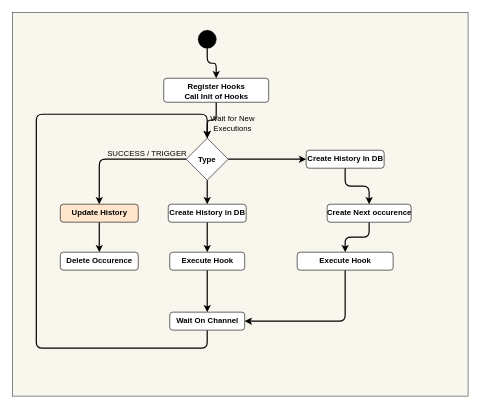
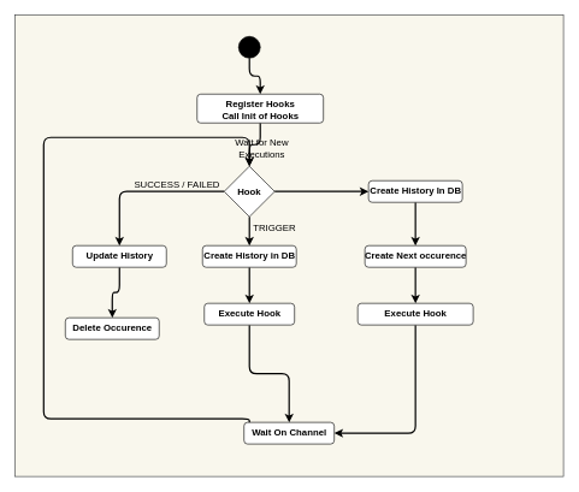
  <mxCell id="0" />
  <mxCell id="1" parent="0" />
  <mxCell id="2" value="" style="rounded=0;whiteSpace=wrap;html=1;fillColor=#f9f7ed;strokeColor=#36393d;fontSize=13;" vertex="1" parent="1"><mxGeometry x="20" y="20" width="760" height="640" as="geometry" /></mxCell>
  <mxCell id="3" style="edgeStyle=orthogonalEdgeStyle;html=1;entryX=0.5;entryY=0;entryDx=0;entryDy=0;strokeColor=#000000;strokeWidth=2;fontSize=13;" edge="1" parent="1" source="4" target="6"><mxGeometry relative="1" as="geometry" /></mxCell>
  <mxCell id="4" value="" style="ellipse;fillColor=strokeColor;strokeColor=#000000;fontSize=13;" vertex="1" parent="1"><mxGeometry x="330" y="50" width="30" height="30" as="geometry" /></mxCell>
  <mxCell id="5" style="edgeStyle=orthogonalEdgeStyle;html=1;entryX=0.5;entryY=0;entryDx=0;entryDy=0;strokeColor=#000000;strokeWidth=2;fontSize=13;" edge="1" parent="1" source="6" target="10"><mxGeometry relative="1" as="geometry" /></mxCell>
  <mxCell id="6" value="Register Hooks&lt;br style=&quot;font-size: 13px;&quot;&gt;Call Init of Hooks" style="html=1;align=center;verticalAlign=top;rounded=1;absoluteArcSize=1;arcSize=10;dashed=0;strokeColor=#000000;fillColor=#FFFFFF;fontColor=#000000;fontStyle=1;fontSize=13;" vertex="1" parent="1"><mxGeometry x="272.5" y="130" width="175" height="40" as="geometry" /></mxCell>
  <mxCell id="7" style="edgeStyle=orthogonalEdgeStyle;html=1;entryX=0;entryY=0.5;entryDx=0;entryDy=0;strokeColor=#000000;strokeWidth=2;fontSize=13;" edge="1" parent="1" source="10" target="16"><mxGeometry relative="1" as="geometry" /></mxCell>
  <mxCell id="8" style="edgeStyle=orthogonalEdgeStyle;html=1;entryX=0.5;entryY=0;entryDx=0;entryDy=0;strokeColor=#000000;strokeWidth=2;fontSize=13;" edge="1" parent="1" source="10" target="12"><mxGeometry relative="1" as="geometry" /></mxCell>
  <mxCell id="9" style="edgeStyle=orthogonalEdgeStyle;html=1;entryX=0.5;entryY=0;entryDx=0;entryDy=0;strokeColor=#000000;strokeWidth=2;fontSize=13;" edge="1" parent="1" source="10" target="24"><mxGeometry relative="1" as="geometry" /></mxCell>
- <mxCell id="10" value="Type" style="rhombus;strokeColor=#000000;fillColor=#FFFFFF;fontColor=#000000;fontStyle=1;fontSize=13;" vertex="1" parent="1"><mxGeometry x="310" y="230" width="70" height="70" as="geometry" /></mxCell>
+ <mxCell id="10" value="Hook" style="rhombus;strokeColor=#000000;fillColor=#FFFFFF;fontColor=#000000;fontStyle=1;fontSize=13;" vertex="1" parent="1"><mxGeometry x="310" y="230" width="70" height="70" as="geometry" /></mxCell>
  <mxCell id="11" style="edgeStyle=orthogonalEdgeStyle;html=1;entryX=0.5;entryY=0;entryDx=0;entryDy=0;strokeColor=#000000;strokeWidth=2;fontSize=13;" edge="1" parent="1" source="12" target="14"><mxGeometry relative="1" as="geometry" /></mxCell>
  <mxCell id="12" value="Create History in DB" style="html=1;align=center;verticalAlign=top;rounded=1;absoluteArcSize=1;arcSize=10;dashed=0;strokeColor=#000000;fillColor=#FFFFFF;fontColor=#000000;fontStyle=1;fontSize=13;" vertex="1" parent="1"><mxGeometry x="280" y="340" width="130" height="30" as="geometry" /></mxCell>
  <mxCell id="13" style="edgeStyle=orthogonalEdgeStyle;html=1;entryX=0.5;entryY=0;entryDx=0;entryDy=0;strokeColor=#000000;strokeWidth=2;fontSize=13;" edge="1" parent="1" source="14" target="28"><mxGeometry relative="1" as="geometry"><mxPoint x="345" y="510" as="targetPoint" /></mxGeometry></mxCell>
  <mxCell id="14" value="Execute Hook" style="html=1;align=center;verticalAlign=top;rounded=1;absoluteArcSize=1;arcSize=10;dashed=0;strokeColor=#000000;fillColor=#FFFFFF;fontColor=#000000;fontStyle=1;fontSize=13;" vertex="1" parent="1"><mxGeometry x="282.5" y="420" width="125" height="30" as="geometry" /></mxCell>
  <mxCell id="15" style="edgeStyle=orthogonalEdgeStyle;html=1;entryX=0.5;entryY=0;entryDx=0;entryDy=0;strokeColor=#000000;strokeWidth=2;fontSize=13;" edge="1" parent="1" source="16" target="18"><mxGeometry relative="1" as="geometry" /></mxCell>
  <mxCell id="16" value="Create History In DB" style="html=1;align=center;verticalAlign=top;rounded=1;absoluteArcSize=1;arcSize=10;dashed=0;strokeColor=#000000;fillColor=#FFFFFF;fontColor=#000000;fontStyle=1;fontSize=13;" vertex="1" parent="1"><mxGeometry x="510" y="250" width="130" height="30" as="geometry" /></mxCell>
  <mxCell id="17" style="edgeStyle=orthogonalEdgeStyle;html=1;entryX=0.5;entryY=0;entryDx=0;entryDy=0;strokeColor=#000000;strokeWidth=2;fontSize=13;" edge="1" parent="1" source="18" target="26"><mxGeometry relative="1" as="geometry"><mxPoint x="595" y="415" as="targetPoint" /></mxGeometry></mxCell>
- <mxCell id="18" value="Create Next occurence" style="html=1;align=center;verticalAlign=top;rounded=1;absoluteArcSize=1;arcSize=10;dashed=0;strokeColor=#000000;fillColor=#FFFFFF;fontColor=#000000;fontStyle=1;fontSize=13;" vertex="1" parent="1"><mxGeometry x="545" y="340" width="140" height="30" as="geometry" /></mxCell>
+ <mxCell id="18" value="Create Next occurence" style="html=1;align=center;verticalAlign=top;rounded=1;absoluteArcSize=1;arcSize=10;dashed=0;strokeColor=#000000;fillColor=#FFFFFF;fontColor=#000000;fontStyle=1;fontSize=13;" vertex="1" parent="1"><mxGeometry x="505" y="340" width="140" height="30" as="geometry" /></mxCell>
  <mxCell id="19" style="edgeStyle=orthogonalEdgeStyle;html=1;strokeColor=#000000;strokeWidth=2;exitX=0.5;exitY=1;exitDx=0;exitDy=0;entryX=1;entryY=0.5;entryDx=0;entryDy=0;fontSize=13;" edge="1" parent="1" source="26" target="28"><mxGeometry relative="1" as="geometry"><mxPoint x="595" y="455" as="sourcePoint" /><mxPoint x="590" y="520" as="targetPoint" /></mxGeometry></mxCell>
- <mxCell id="20" value="Wait for New Executions" style="text;html=1;strokeColor=none;fillColor=none;align=center;verticalAlign=middle;whiteSpace=wrap;rounded=0;fontColor=#000000;fontSize=13;" vertex="1" parent="1"><mxGeometry x="325" y="190" width="125" height="30" as="geometry" /></mxCell>
- <mxCell id="22" value="SUCCESS / TRIGGER" style="text;html=1;strokeColor=none;fillColor=none;align=center;verticalAlign=middle;whiteSpace=wrap;rounded=0;fontColor=#000000;fontSize=13;" vertex="1" parent="1"><mxGeometry x="170" y="240" width="150" height="30" as="geometry" /></mxCell>
+ <mxCell id="20" value="Wait for New Executions" style="text;html=1;strokeColor=none;fillColor=none;align=center;verticalAlign=middle;whiteSpace=wrap;rounded=0;fontColor=#000000;fontSize=13;" vertex="1" parent="1"><mxGeometry x="300" y="190" width="125" height="30" as="geometry" /></mxCell>
+ <mxCell id="21" value="TRIGGER" style="text;html=1;strokeColor=none;fillColor=none;align=center;verticalAlign=middle;whiteSpace=wrap;rounded=0;fontColor=#000000;fontSize=13;" vertex="1" parent="1"><mxGeometry x="350" y="300" width="60" height="30" as="geometry" /></mxCell>
+ <mxCell id="22" value="SUCCESS / FAILED" style="text;html=1;strokeColor=none;fillColor=none;align=center;verticalAlign=middle;whiteSpace=wrap;rounded=0;fontColor=#000000;fontSize=13;" vertex="1" parent="1"><mxGeometry x="170" y="240" width="150" height="30" as="geometry" /></mxCell>
  <mxCell id="23" style="edgeStyle=orthogonalEdgeStyle;html=1;entryX=0.5;entryY=0;entryDx=0;entryDy=0;strokeColor=#000000;strokeWidth=2;fontSize=13;" edge="1" parent="1" source="24" target="25"><mxGeometry relative="1" as="geometry" /></mxCell>
- <mxCell id="24" value="Update History" style="html=1;align=center;verticalAlign=top;rounded=1;absoluteArcSize=1;arcSize=10;dashed=0;strokeColor=#000000;fillColor=#ffe6cc;fontColor=#000000;fontStyle=1;fontSize=13;" vertex="1" parent="1"><mxGeometry x="100" y="340" width="130" height="30" as="geometry" /></mxCell>
- <mxCell id="25" value="Delete Occurence" style="html=1;align=center;verticalAlign=top;rounded=1;absoluteArcSize=1;arcSize=10;dashed=0;strokeColor=#000000;fillColor=#FFFFFF;fontColor=#000000;fontStyle=1;fontSize=13;" vertex="1" parent="1"><mxGeometry x="100" y="420" width="130" height="30" as="geometry" /></mxCell>
+ <mxCell id="24" value="Update History" style="html=1;align=center;verticalAlign=top;rounded=1;absoluteArcSize=1;arcSize=10;dashed=0;strokeColor=#000000;fillColor=#FFFFFF;fontColor=#000000;fontStyle=1;fontSize=13;" vertex="1" parent="1"><mxGeometry x="100" y="340" width="130" height="30" as="geometry" /></mxCell>
+ <mxCell id="25" value="Delete Occurence" style="html=1;align=center;verticalAlign=top;rounded=1;absoluteArcSize=1;arcSize=10;dashed=0;strokeColor=#000000;fillColor=#FFFFFF;fontColor=#000000;fontStyle=1;fontSize=13;" vertex="1" parent="1"><mxGeometry x="90" y="440" width="130" height="30" as="geometry" /></mxCell>
  <mxCell id="26" value="Execute Hook" style="html=1;align=center;verticalAlign=top;rounded=1;absoluteArcSize=1;arcSize=10;dashed=0;strokeColor=#000000;fillColor=#FFFFFF;fontColor=#000000;fontStyle=1;fontSize=13;" vertex="1" parent="1"><mxGeometry x="495" y="420" width="160" height="30" as="geometry" /></mxCell>
  <mxCell id="27" style="edgeStyle=orthogonalEdgeStyle;html=1;entryX=0.5;entryY=0;entryDx=0;entryDy=0;strokeColor=#000000;strokeWidth=2;fontSize=13;" edge="1" parent="1" source="28" target="10"><mxGeometry relative="1" as="geometry"><Array as="points"><mxPoint x="345" y="580" /><mxPoint x="60" y="580" /><mxPoint x="60" y="190" /><mxPoint x="345" y="190" /></Array></mxGeometry></mxCell>
- <mxCell id="28" value="Wait On Channel" style="html=1;align=center;verticalAlign=top;rounded=1;absoluteArcSize=1;arcSize=10;dashed=0;strokeColor=#000000;fillColor=#FFFFFF;fontColor=#000000;fontStyle=1;fontSize=13;" vertex="1" parent="1"><mxGeometry x="282.5" y="520" width="125" height="30" as="geometry" /></mxCell>
+ <mxCell id="28" value="Wait On Channel" style="html=1;align=center;verticalAlign=top;rounded=1;absoluteArcSize=1;arcSize=10;dashed=0;strokeColor=#000000;fillColor=#FFFFFF;fontColor=#000000;fontStyle=1;fontSize=13;" vertex="1" parent="1"><mxGeometry x="337.5" y="585" width="125" height="30" as="geometry" /></mxCell>
